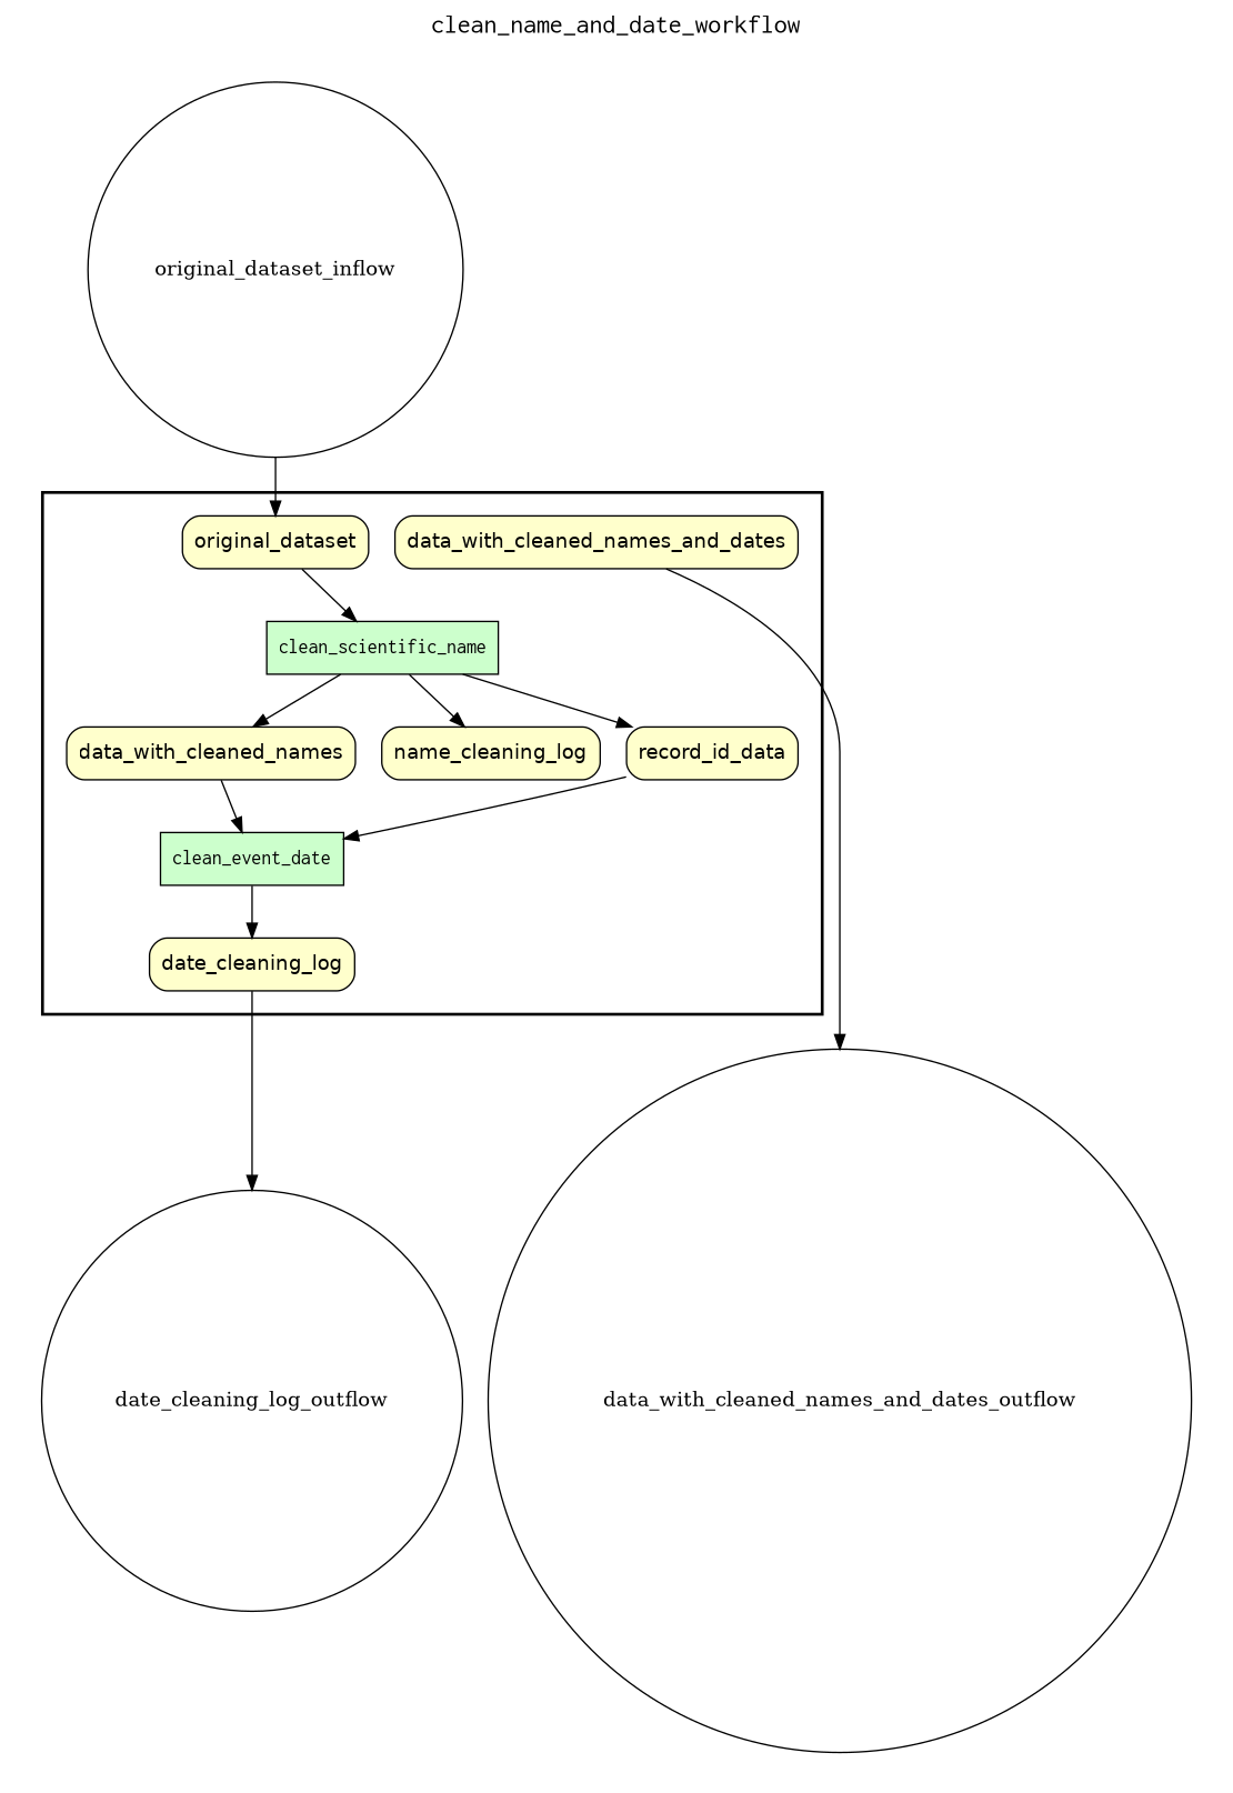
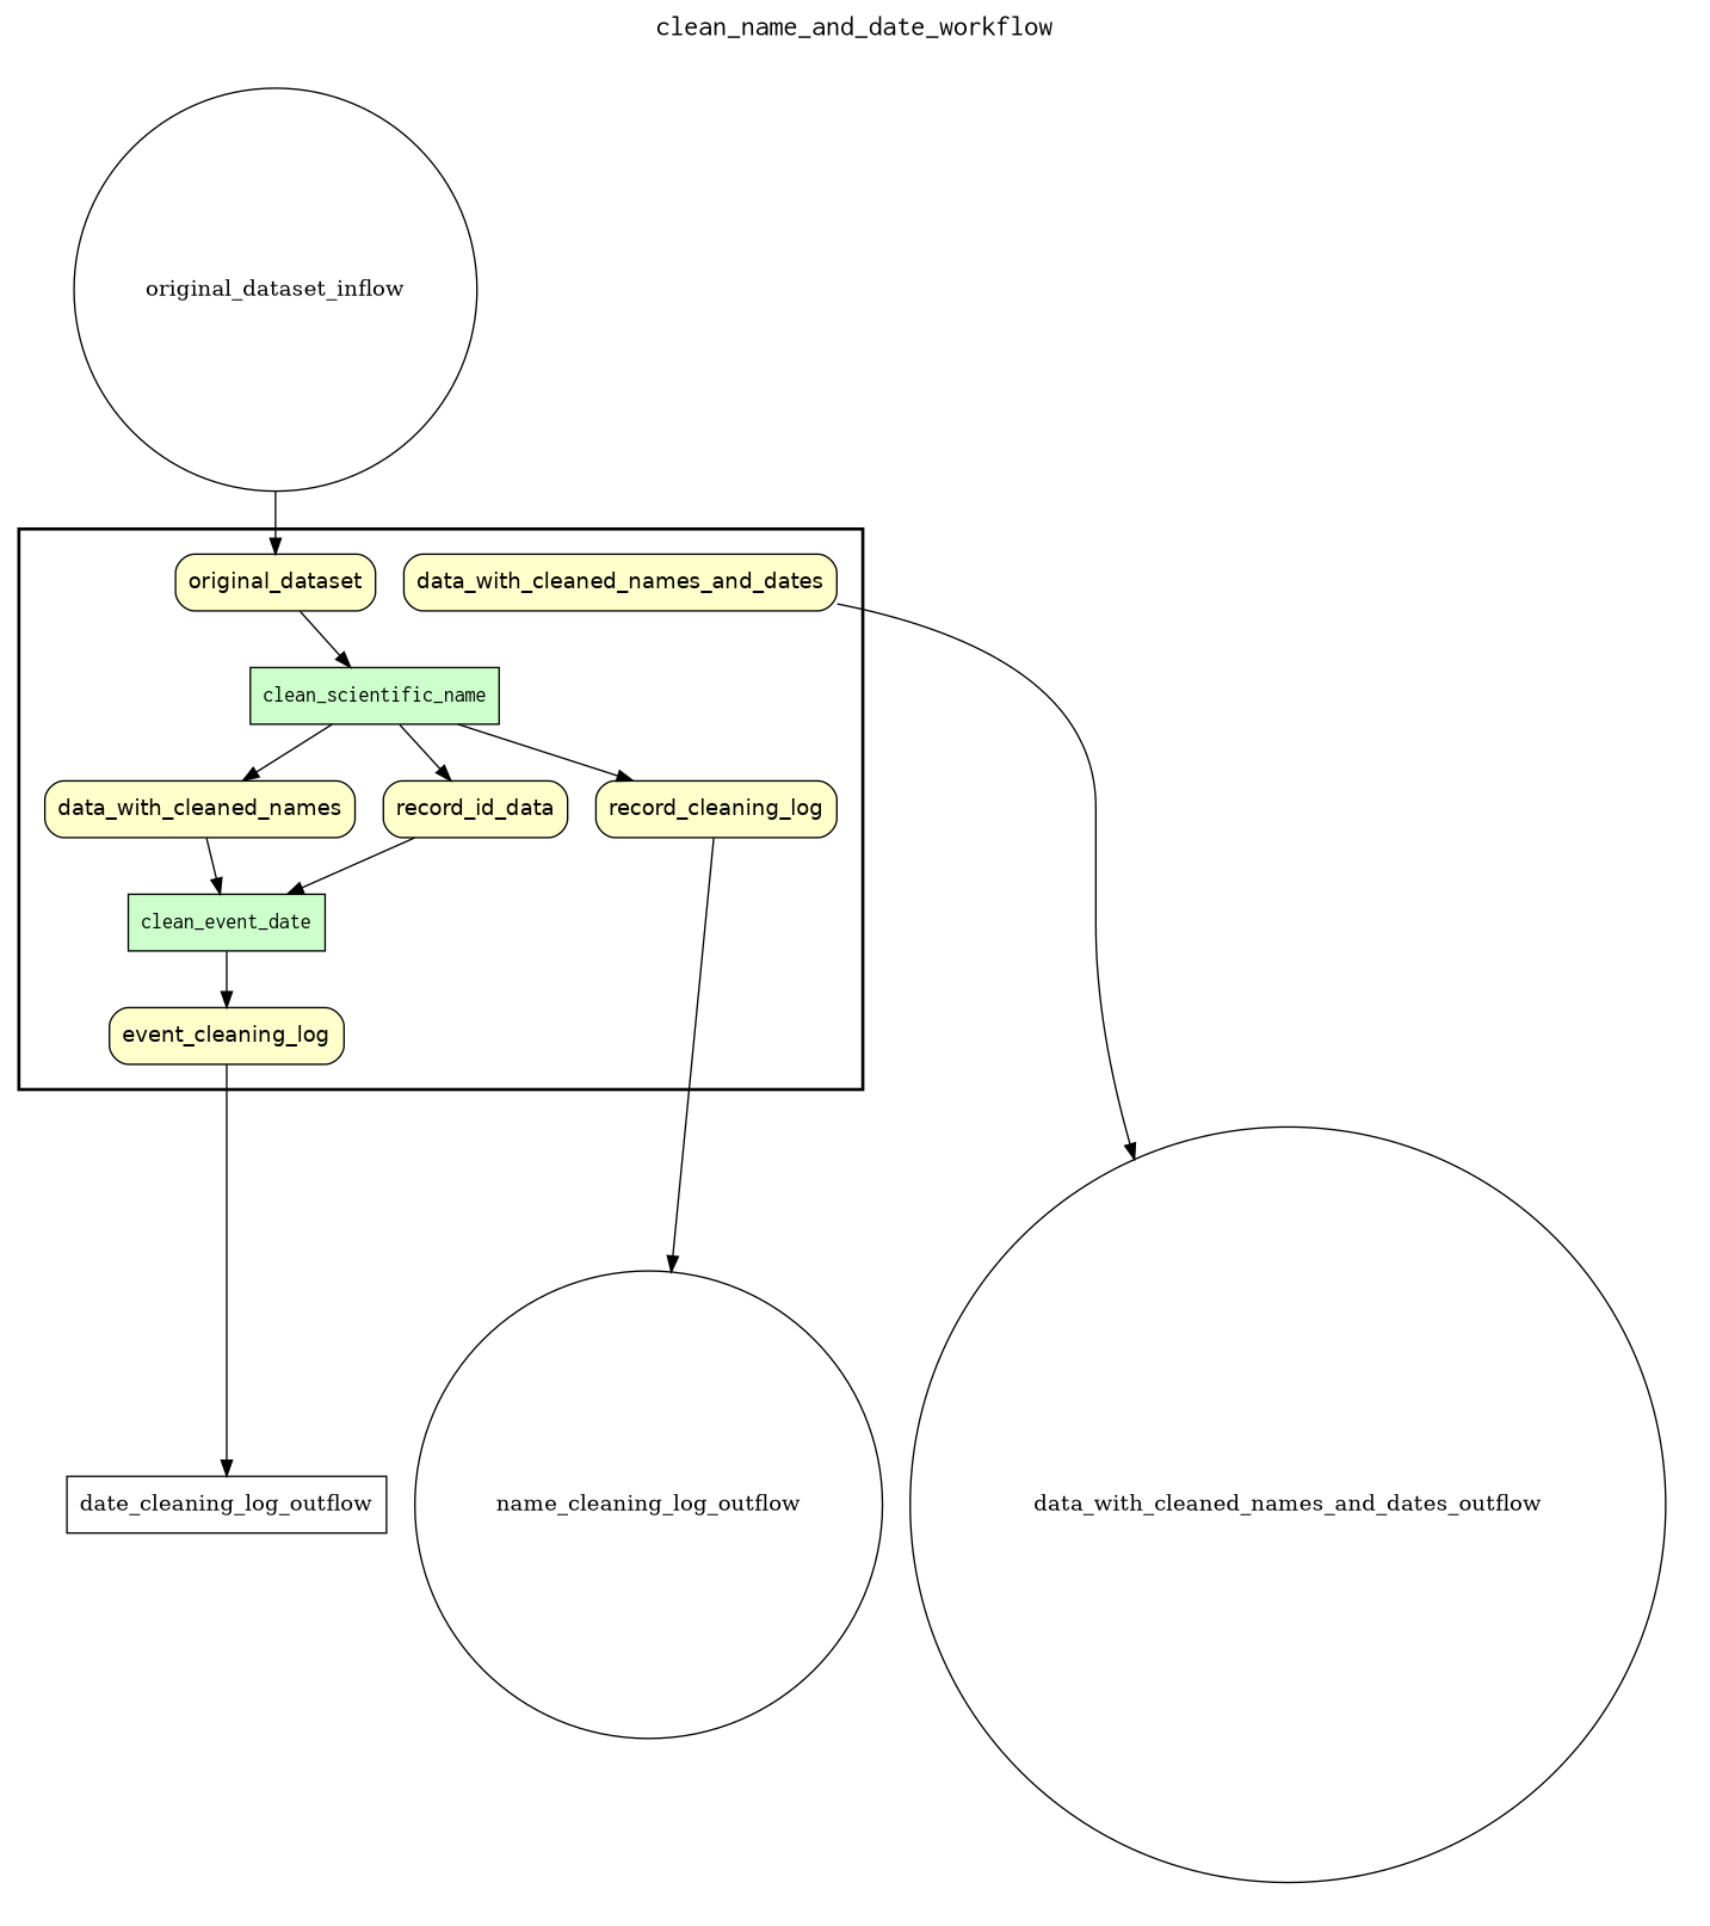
  digraph {
    fontname=Courier
    fontsize=18
    label=clean_name_and_date_workflow
    labelloc=t
    rankdir=TB
    node [fillcolor="#FFFFCC" fontname=Helvetica peripheries=1 shape=box style="rounded,filled"]
    clean_event_date [fillcolor="#CCFFCC" fontname=Courier style=filled]
    clean_scientific_name [fillcolor="#CCFFCC" fontname=Courier style=filled]
    original_dataset
    data_with_cleaned_names
-   name_cleaning_log
+   name_cleaning_log [label=record_cleaning_log]
    record_id_data
    data_with_cleaned_names_and_dates
-   date_cleaning_log
+   date_cleaning_log [label=event_cleaning_log]
    original_dataset_inflow [fillcolor="#FFFFFF" shape=circle width=0.2 fontname="" style=""]
-   date_cleaning_log_outflow [fillcolor="#FFFFFF" shape=circle width=0.2 fontname="" style=""]
+   date_cleaning_log_outflow [fillcolor="#FFFFFF" width=0.2 fontname="" style=""]
    data_with_cleaned_names_and_dates_outflow [fillcolor="#FFFFFF" shape=circle width=0.2 fontname="" style=""]
+   name_cleaning_log_outflow [fillcolor="#FFFFFF" shape=circle width=0.2 fontname="" style=""]
    subgraph cluster_1 {
      color=black
      label=""
      penwidth=2
      subgraph cluster_2 {
        color=white
        label=""
        penwidth=2
        clean_event_date
        clean_scientific_name
        original_dataset
        data_with_cleaned_names
        name_cleaning_log
        record_id_data
        data_with_cleaned_names_and_dates
        date_cleaning_log
      }
    }
    subgraph cluster_3 {
      color=white
      label=""
      penwidth=2
      subgraph cluster_4 {
        color=white
        label=""
        penwidth=2
        original_dataset_inflow
      }
    }
    subgraph cluster_5 {
      color=white
      label=""
      penwidth=2
      subgraph cluster_6 {
        color=white
        label=""
        penwidth=2
        date_cleaning_log_outflow
        data_with_cleaned_names_and_dates_outflow
+       name_cleaning_log_outflow
      }
    }
    clean_event_date -> date_cleaning_log
    clean_scientific_name -> data_with_cleaned_names
    clean_scientific_name -> name_cleaning_log
    clean_scientific_name -> record_id_data
    original_dataset -> clean_scientific_name
    data_with_cleaned_names -> clean_event_date
+   name_cleaning_log -> name_cleaning_log_outflow
    record_id_data -> clean_event_date
    data_with_cleaned_names_and_dates -> data_with_cleaned_names_and_dates_outflow
    date_cleaning_log -> date_cleaning_log_outflow
    original_dataset_inflow -> original_dataset
  }
